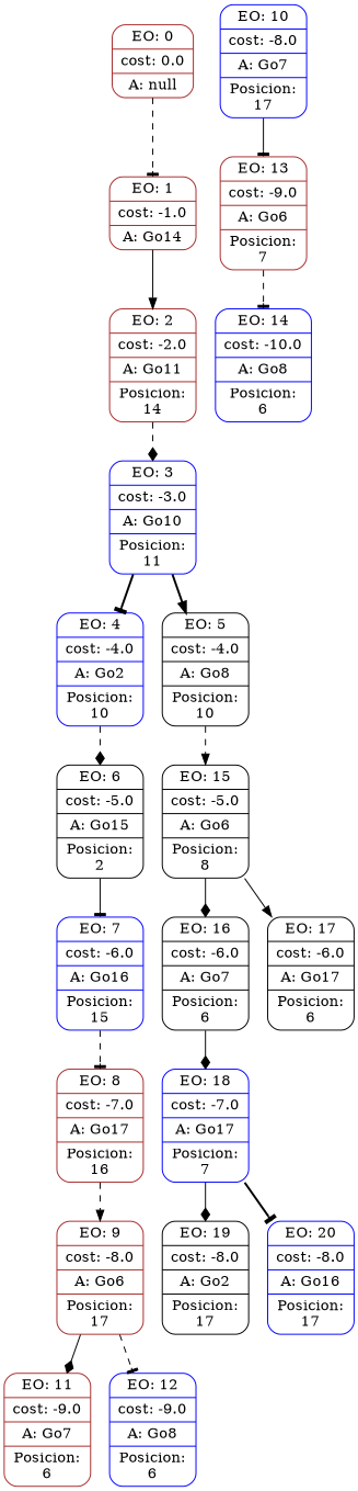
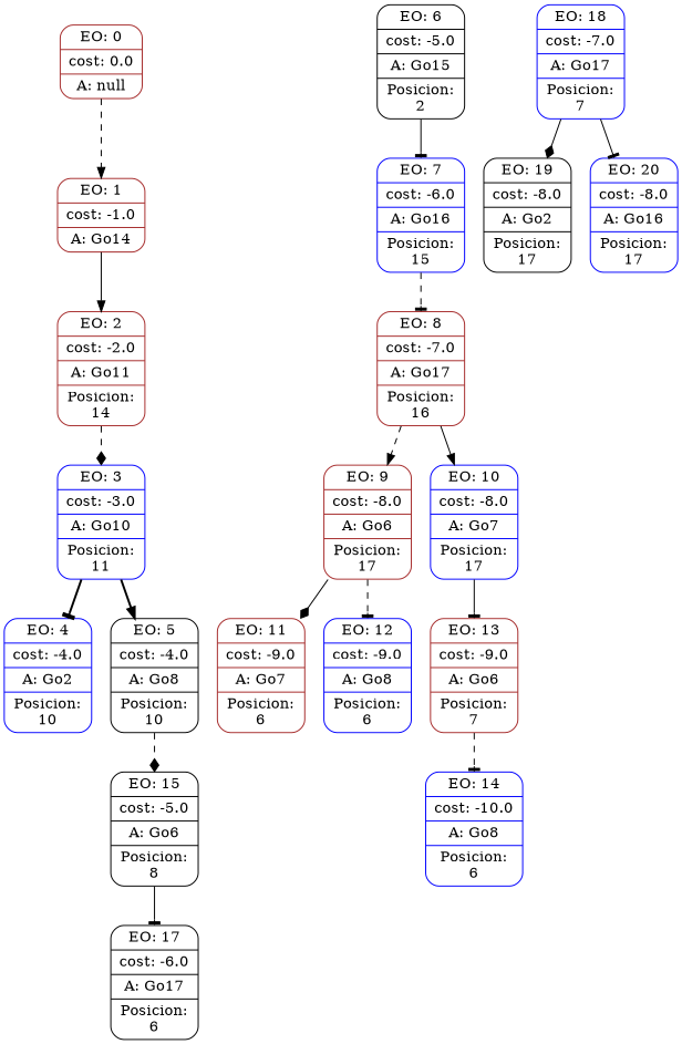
  digraph {
    node [color=blue shape=Mrecord]
    edge [arrowhead=tee style=solid]
    n1 [color=brown label="{EO: 0|cost: 0.0|A: null}"]
    n2 [color=brown label="{EO: 1|cost: -1.0|A: Go14}"]
    n3 [color=brown label="{EO: 2|cost: -2.0|A: Go11|Posicion:\n14}"]
    n4 [label="{EO: 3|cost: -3.0|A: Go10|Posicion:\n11}"]
    n5 [label="{EO: 4|cost: -4.0|A: Go2|Posicion:\n10}"]
    n6 [color=black label="{EO: 5|cost: -4.0|A: Go8|Posicion:\n10}"]
    n7 [color=black label="{EO: 6|cost: -5.0|A: Go15|Posicion:\n2}"]
    n8 [color=black label="{EO: 15|cost: -5.0|A: Go6|Posicion:\n8}"]
    n9 [label="{EO: 7|cost: -6.0|A: Go16|Posicion:\n15}"]
    n10 [color=brown label="{EO: 8|cost: -7.0|A: Go17|Posicion:\n16}"]
    n11 [color=brown label="{EO: 9|cost: -8.0|A: Go6|Posicion:\n17}"]
    n12 [label="{EO: 10|cost: -8.0|A: Go7|Posicion:\n17}"]
    n13 [color=brown label="{EO: 11|cost: -9.0|A: Go7|Posicion:\n6}"]
    n14 [label="{EO: 12|cost: -9.0|A: Go8|Posicion:\n6}"]
    n15 [color=brown label="{EO: 13|cost: -9.0|A: Go6|Posicion:\n7}"]
    n16 [label="{EO: 14|cost: -10.0|A: Go8|Posicion:\n6}"]
-   n17 [color=black label="{EO: 16|cost: -6.0|A: Go7|Posicion:\n6}"]
    n18 [color=black label="{EO: 17|cost: -6.0|A: Go17|Posicion:\n6}"]
    n19 [label="{EO: 18|cost: -7.0|A: Go17|Posicion:\n7}"]
    n20 [color=black label="{EO: 19|cost: -8.0|A: Go2|Posicion:\n17}"]
    n21 [label="{EO: 20|cost: -8.0|A: Go16|Posicion:\n17}"]
-   n1 -> n2 [style=dashed]
+   n1 -> n2 [arrowhead=normal style=dashed]
    n2 -> n3 [arrowhead=normal]
    n3 -> n4 [arrowhead=diamond style=dashed]
    n4 -> n5 [style=bold]
    n4 -> n6 [arrowhead=normal style=bold]
-   n5 -> n7 [arrowhead=diamond style=dashed]
-   n6 -> n8 [arrowhead=normal style=dashed]
+   n6 -> n8 [arrowhead=diamond style=dashed]
    n7 -> n9
-   n8 -> n17 [arrowhead=diamond]
-   n8 -> n18 [arrowhead=normal]
+   n8 -> n18
    n9 -> n10 [style=dashed]
    n10 -> n11 [arrowhead=normal style=dashed]
+   n10 -> n12 [arrowhead=normal]
    n11 -> n13 [arrowhead=diamond]
    n11 -> n14 [style=dashed]
    n12 -> n15
    n15 -> n16 [style=dashed]
-   n17 -> n19 [arrowhead=diamond]
    n19 -> n20 [arrowhead=diamond]
-   n19 -> n21 [style=bold]
+   n19 -> n21
  }
